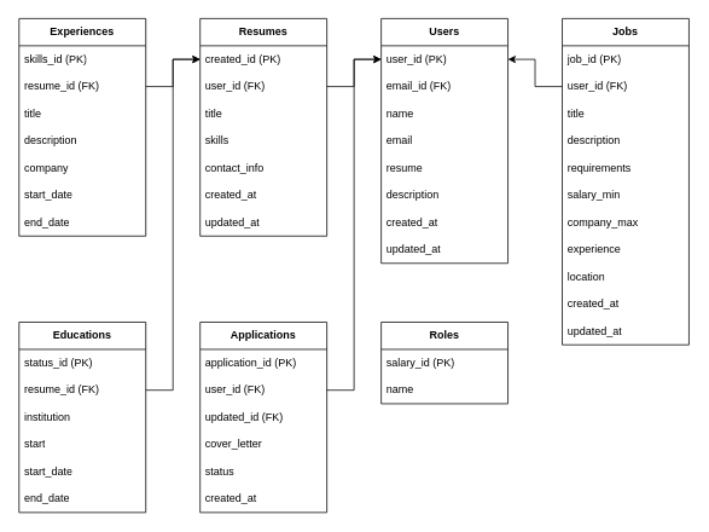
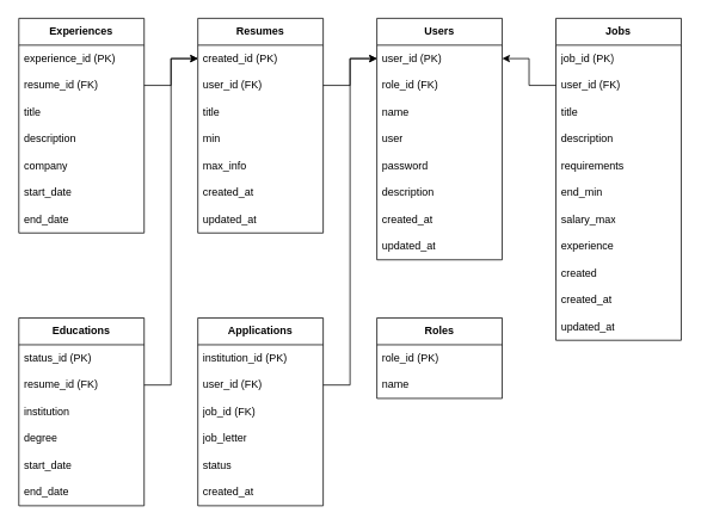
  <mxCell id="0" />
  <mxCell id="1" parent="0" />
  <mxCell id="2" value="&lt;b&gt;Users&lt;/b&gt;" style="swimlane;fontStyle=0;childLayout=stackLayout;horizontal=1;startSize=30;horizontalStack=0;resizeParent=1;resizeParentMax=0;resizeLast=0;collapsible=1;marginBottom=0;whiteSpace=wrap;html=1;" parent="1" vertex="1"><mxGeometry x="420" y="20" width="140" height="270" as="geometry" /></mxCell>
  <mxCell id="3" value="user_id (PK)" style="text;strokeColor=none;fillColor=none;align=left;verticalAlign=middle;spacingLeft=4;spacingRight=4;overflow=hidden;points=[[0,0.5],[1,0.5]];portConstraint=eastwest;rotatable=0;whiteSpace=wrap;html=1;" parent="2" vertex="1"><mxGeometry y="30" width="140" height="30" as="geometry" /></mxCell>
- <mxCell id="4" value="email_id (FK&lt;span style=&quot;background-color: initial;&quot;&gt;)&lt;/span&gt;" style="text;strokeColor=none;fillColor=none;align=left;verticalAlign=middle;spacingLeft=4;spacingRight=4;overflow=hidden;points=[[0,0.5],[1,0.5]];portConstraint=eastwest;rotatable=0;whiteSpace=wrap;html=1;" parent="2" vertex="1"><mxGeometry y="60" width="140" height="30" as="geometry" /></mxCell>
+ <mxCell id="4" value="role_id (FK&lt;span style=&quot;background-color: initial;&quot;&gt;)&lt;/span&gt;" style="text;strokeColor=none;fillColor=none;align=left;verticalAlign=middle;spacingLeft=4;spacingRight=4;overflow=hidden;points=[[0,0.5],[1,0.5]];portConstraint=eastwest;rotatable=0;whiteSpace=wrap;html=1;" parent="2" vertex="1"><mxGeometry y="60" width="140" height="30" as="geometry" /></mxCell>
  <mxCell id="5" value="name" style="text;strokeColor=none;fillColor=none;align=left;verticalAlign=middle;spacingLeft=4;spacingRight=4;overflow=hidden;points=[[0,0.5],[1,0.5]];portConstraint=eastwest;rotatable=0;whiteSpace=wrap;html=1;" parent="2" vertex="1"><mxGeometry y="90" width="140" height="30" as="geometry" /></mxCell>
- <mxCell id="6" value="email" style="text;strokeColor=none;fillColor=none;align=left;verticalAlign=middle;spacingLeft=4;spacingRight=4;overflow=hidden;points=[[0,0.5],[1,0.5]];portConstraint=eastwest;rotatable=0;whiteSpace=wrap;html=1;" parent="2" vertex="1"><mxGeometry y="120" width="140" height="30" as="geometry" /></mxCell>
- <mxCell id="7" value="resume" style="text;strokeColor=none;fillColor=none;align=left;verticalAlign=middle;spacingLeft=4;spacingRight=4;overflow=hidden;points=[[0,0.5],[1,0.5]];portConstraint=eastwest;rotatable=0;whiteSpace=wrap;html=1;" parent="2" vertex="1"><mxGeometry y="150" width="140" height="30" as="geometry" /></mxCell>
+ <mxCell id="6" value="user" style="text;strokeColor=none;fillColor=none;align=left;verticalAlign=middle;spacingLeft=4;spacingRight=4;overflow=hidden;points=[[0,0.5],[1,0.5]];portConstraint=eastwest;rotatable=0;whiteSpace=wrap;html=1;" parent="2" vertex="1"><mxGeometry y="120" width="140" height="30" as="geometry" /></mxCell>
+ <mxCell id="7" value="password" style="text;strokeColor=none;fillColor=none;align=left;verticalAlign=middle;spacingLeft=4;spacingRight=4;overflow=hidden;points=[[0,0.5],[1,0.5]];portConstraint=eastwest;rotatable=0;whiteSpace=wrap;html=1;" parent="2" vertex="1"><mxGeometry y="150" width="140" height="30" as="geometry" /></mxCell>
  <mxCell id="8" value="description" style="text;strokeColor=none;fillColor=none;align=left;verticalAlign=middle;spacingLeft=4;spacingRight=4;overflow=hidden;points=[[0,0.5],[1,0.5]];portConstraint=eastwest;rotatable=0;whiteSpace=wrap;html=1;" parent="2" vertex="1"><mxGeometry y="180" width="140" height="30" as="geometry" /></mxCell>
  <mxCell id="9" value="created_at" style="text;strokeColor=none;fillColor=none;align=left;verticalAlign=middle;spacingLeft=4;spacingRight=4;overflow=hidden;points=[[0,0.5],[1,0.5]];portConstraint=eastwest;rotatable=0;whiteSpace=wrap;html=1;" parent="2" vertex="1"><mxGeometry y="210" width="140" height="30" as="geometry" /></mxCell>
  <mxCell id="10" value="updated&lt;span style=&quot;background-color: initial;&quot;&gt;_at&lt;/span&gt;" style="text;strokeColor=none;fillColor=none;align=left;verticalAlign=middle;spacingLeft=4;spacingRight=4;overflow=hidden;points=[[0,0.5],[1,0.5]];portConstraint=eastwest;rotatable=0;whiteSpace=wrap;html=1;" parent="2" vertex="1"><mxGeometry y="240" width="140" height="30" as="geometry" /></mxCell>
  <mxCell id="11" value="&lt;b&gt;Roles&lt;/b&gt;" style="swimlane;fontStyle=0;childLayout=stackLayout;horizontal=1;startSize=30;horizontalStack=0;resizeParent=1;resizeParentMax=0;resizeLast=0;collapsible=1;marginBottom=0;whiteSpace=wrap;html=1;" parent="1" vertex="1"><mxGeometry x="420" y="355" width="140" height="90" as="geometry" /></mxCell>
- <mxCell id="12" value="salary_id (PK)" style="text;strokeColor=none;fillColor=none;align=left;verticalAlign=middle;spacingLeft=4;spacingRight=4;overflow=hidden;points=[[0,0.5],[1,0.5]];portConstraint=eastwest;rotatable=0;whiteSpace=wrap;html=1;" parent="11" vertex="1"><mxGeometry y="30" width="140" height="30" as="geometry" /></mxCell>
+ <mxCell id="12" value="role_id (PK)" style="text;strokeColor=none;fillColor=none;align=left;verticalAlign=middle;spacingLeft=4;spacingRight=4;overflow=hidden;points=[[0,0.5],[1,0.5]];portConstraint=eastwest;rotatable=0;whiteSpace=wrap;html=1;" parent="11" vertex="1"><mxGeometry y="30" width="140" height="30" as="geometry" /></mxCell>
  <mxCell id="13" value="name" style="text;strokeColor=none;fillColor=none;align=left;verticalAlign=middle;spacingLeft=4;spacingRight=4;overflow=hidden;points=[[0,0.5],[1,0.5]];portConstraint=eastwest;rotatable=0;whiteSpace=wrap;html=1;" parent="11" vertex="1"><mxGeometry y="60" width="140" height="30" as="geometry" /></mxCell>
  <mxCell id="14" value="&lt;b&gt;Resumes&lt;/b&gt;" style="swimlane;fontStyle=0;childLayout=stackLayout;horizontal=1;startSize=30;horizontalStack=0;resizeParent=1;resizeParentMax=0;resizeLast=0;collapsible=1;marginBottom=0;whiteSpace=wrap;html=1;" parent="1" vertex="1"><mxGeometry x="220" y="20" width="140" height="240" as="geometry" /></mxCell>
  <mxCell id="15" value="created_id (PK)" style="text;strokeColor=none;fillColor=none;align=left;verticalAlign=middle;spacingLeft=4;spacingRight=4;overflow=hidden;points=[[0,0.5],[1,0.5]];portConstraint=eastwest;rotatable=0;whiteSpace=wrap;html=1;" parent="14" vertex="1"><mxGeometry y="30" width="140" height="30" as="geometry" /></mxCell>
  <mxCell id="16" value="user_id (FK)" style="text;strokeColor=none;fillColor=none;align=left;verticalAlign=middle;spacingLeft=4;spacingRight=4;overflow=hidden;points=[[0,0.5],[1,0.5]];portConstraint=eastwest;rotatable=0;whiteSpace=wrap;html=1;" parent="14" vertex="1"><mxGeometry y="60" width="140" height="30" as="geometry" /></mxCell>
  <mxCell id="17" value="title" style="text;strokeColor=none;fillColor=none;align=left;verticalAlign=middle;spacingLeft=4;spacingRight=4;overflow=hidden;points=[[0,0.5],[1,0.5]];portConstraint=eastwest;rotatable=0;whiteSpace=wrap;html=1;" parent="14" vertex="1"><mxGeometry y="90" width="140" height="30" as="geometry" /></mxCell>
- <mxCell id="18" value="skills" style="text;strokeColor=none;fillColor=none;align=left;verticalAlign=middle;spacingLeft=4;spacingRight=4;overflow=hidden;points=[[0,0.5],[1,0.5]];portConstraint=eastwest;rotatable=0;whiteSpace=wrap;html=1;" parent="14" vertex="1"><mxGeometry y="120" width="140" height="30" as="geometry" /></mxCell>
- <mxCell id="19" value="contact_info" style="text;strokeColor=none;fillColor=none;align=left;verticalAlign=middle;spacingLeft=4;spacingRight=4;overflow=hidden;points=[[0,0.5],[1,0.5]];portConstraint=eastwest;rotatable=0;whiteSpace=wrap;html=1;" parent="14" vertex="1"><mxGeometry y="150" width="140" height="30" as="geometry" /></mxCell>
+ <mxCell id="18" value="min" style="text;strokeColor=none;fillColor=none;align=left;verticalAlign=middle;spacingLeft=4;spacingRight=4;overflow=hidden;points=[[0,0.5],[1,0.5]];portConstraint=eastwest;rotatable=0;whiteSpace=wrap;html=1;" parent="14" vertex="1"><mxGeometry y="120" width="140" height="30" as="geometry" /></mxCell>
+ <mxCell id="19" value="max_info" style="text;strokeColor=none;fillColor=none;align=left;verticalAlign=middle;spacingLeft=4;spacingRight=4;overflow=hidden;points=[[0,0.5],[1,0.5]];portConstraint=eastwest;rotatable=0;whiteSpace=wrap;html=1;" parent="14" vertex="1"><mxGeometry y="150" width="140" height="30" as="geometry" /></mxCell>
  <mxCell id="20" value="created_at" style="text;strokeColor=none;fillColor=none;align=left;verticalAlign=middle;spacingLeft=4;spacingRight=4;overflow=hidden;points=[[0,0.5],[1,0.5]];portConstraint=eastwest;rotatable=0;whiteSpace=wrap;html=1;" parent="14" vertex="1"><mxGeometry y="180" width="140" height="30" as="geometry" /></mxCell>
  <mxCell id="21" value="updated_at" style="text;strokeColor=none;fillColor=none;align=left;verticalAlign=middle;spacingLeft=4;spacingRight=4;overflow=hidden;points=[[0,0.5],[1,0.5]];portConstraint=eastwest;rotatable=0;whiteSpace=wrap;html=1;" parent="14" vertex="1"><mxGeometry y="210" width="140" height="30" as="geometry" /></mxCell>
  <mxCell id="22" style="edgeStyle=orthogonalEdgeStyle;rounded=0;orthogonalLoop=1;jettySize=auto;html=1;entryX=0;entryY=0.5;entryDx=0;entryDy=0;" parent="1" source="16" target="3" edge="1"><mxGeometry relative="1" as="geometry" /></mxCell>
  <mxCell id="23" value="&lt;b&gt;Jobs&lt;/b&gt;" style="swimlane;fontStyle=0;childLayout=stackLayout;horizontal=1;startSize=30;horizontalStack=0;resizeParent=1;resizeParentMax=0;resizeLast=0;collapsible=1;marginBottom=0;whiteSpace=wrap;html=1;" parent="1" vertex="1"><mxGeometry x="620" y="20" width="140" height="360" as="geometry" /></mxCell>
  <mxCell id="24" value="job_id (PK)" style="text;strokeColor=none;fillColor=none;align=left;verticalAlign=middle;spacingLeft=4;spacingRight=4;overflow=hidden;points=[[0,0.5],[1,0.5]];portConstraint=eastwest;rotatable=0;whiteSpace=wrap;html=1;" parent="23" vertex="1"><mxGeometry y="30" width="140" height="30" as="geometry" /></mxCell>
  <mxCell id="25" value="user_id (FK)" style="text;strokeColor=none;fillColor=none;align=left;verticalAlign=middle;spacingLeft=4;spacingRight=4;overflow=hidden;points=[[0,0.5],[1,0.5]];portConstraint=eastwest;rotatable=0;whiteSpace=wrap;html=1;" parent="23" vertex="1"><mxGeometry y="60" width="140" height="30" as="geometry" /></mxCell>
  <mxCell id="26" value="title" style="text;strokeColor=none;fillColor=none;align=left;verticalAlign=middle;spacingLeft=4;spacingRight=4;overflow=hidden;points=[[0,0.5],[1,0.5]];portConstraint=eastwest;rotatable=0;whiteSpace=wrap;html=1;" parent="23" vertex="1"><mxGeometry y="90" width="140" height="30" as="geometry" /></mxCell>
  <mxCell id="27" value="description" style="text;strokeColor=none;fillColor=none;align=left;verticalAlign=middle;spacingLeft=4;spacingRight=4;overflow=hidden;points=[[0,0.5],[1,0.5]];portConstraint=eastwest;rotatable=0;whiteSpace=wrap;html=1;" parent="23" vertex="1"><mxGeometry y="120" width="140" height="30" as="geometry" /></mxCell>
  <mxCell id="28" value="requirements" style="text;strokeColor=none;fillColor=none;align=left;verticalAlign=middle;spacingLeft=4;spacingRight=4;overflow=hidden;points=[[0,0.5],[1,0.5]];portConstraint=eastwest;rotatable=0;whiteSpace=wrap;html=1;" parent="23" vertex="1"><mxGeometry y="150" width="140" height="30" as="geometry" /></mxCell>
- <mxCell id="29" value="salary_min" style="text;strokeColor=none;fillColor=none;align=left;verticalAlign=middle;spacingLeft=4;spacingRight=4;overflow=hidden;points=[[0,0.5],[1,0.5]];portConstraint=eastwest;rotatable=0;whiteSpace=wrap;html=1;" parent="23" vertex="1"><mxGeometry y="180" width="140" height="30" as="geometry" /></mxCell>
- <mxCell id="30" value="company_max" style="text;strokeColor=none;fillColor=none;align=left;verticalAlign=middle;spacingLeft=4;spacingRight=4;overflow=hidden;points=[[0,0.5],[1,0.5]];portConstraint=eastwest;rotatable=0;whiteSpace=wrap;html=1;" parent="23" vertex="1"><mxGeometry y="210" width="140" height="30" as="geometry" /></mxCell>
+ <mxCell id="29" value="end_min" style="text;strokeColor=none;fillColor=none;align=left;verticalAlign=middle;spacingLeft=4;spacingRight=4;overflow=hidden;points=[[0,0.5],[1,0.5]];portConstraint=eastwest;rotatable=0;whiteSpace=wrap;html=1;" parent="23" vertex="1"><mxGeometry y="180" width="140" height="30" as="geometry" /></mxCell>
+ <mxCell id="30" value="salary_max" style="text;strokeColor=none;fillColor=none;align=left;verticalAlign=middle;spacingLeft=4;spacingRight=4;overflow=hidden;points=[[0,0.5],[1,0.5]];portConstraint=eastwest;rotatable=0;whiteSpace=wrap;html=1;" parent="23" vertex="1"><mxGeometry y="210" width="140" height="30" as="geometry" /></mxCell>
  <mxCell id="31" value="experience" style="text;strokeColor=none;fillColor=none;align=left;verticalAlign=middle;spacingLeft=4;spacingRight=4;overflow=hidden;points=[[0,0.5],[1,0.5]];portConstraint=eastwest;rotatable=0;whiteSpace=wrap;html=1;" parent="23" vertex="1"><mxGeometry y="240" width="140" height="30" as="geometry" /></mxCell>
- <mxCell id="32" value="location" style="text;strokeColor=none;fillColor=none;align=left;verticalAlign=middle;spacingLeft=4;spacingRight=4;overflow=hidden;points=[[0,0.5],[1,0.5]];portConstraint=eastwest;rotatable=0;whiteSpace=wrap;html=1;" parent="23" vertex="1"><mxGeometry y="270" width="140" height="30" as="geometry" /></mxCell>
+ <mxCell id="32" value="created" style="text;strokeColor=none;fillColor=none;align=left;verticalAlign=middle;spacingLeft=4;spacingRight=4;overflow=hidden;points=[[0,0.5],[1,0.5]];portConstraint=eastwest;rotatable=0;whiteSpace=wrap;html=1;" parent="23" vertex="1"><mxGeometry y="270" width="140" height="30" as="geometry" /></mxCell>
  <mxCell id="33" value="created_at" style="text;strokeColor=none;fillColor=none;align=left;verticalAlign=middle;spacingLeft=4;spacingRight=4;overflow=hidden;points=[[0,0.5],[1,0.5]];portConstraint=eastwest;rotatable=0;whiteSpace=wrap;html=1;" parent="23" vertex="1"><mxGeometry y="300" width="140" height="30" as="geometry" /></mxCell>
  <mxCell id="34" value="updated_at" style="text;strokeColor=none;fillColor=none;align=left;verticalAlign=middle;spacingLeft=4;spacingRight=4;overflow=hidden;points=[[0,0.5],[1,0.5]];portConstraint=eastwest;rotatable=0;whiteSpace=wrap;html=1;" parent="23" vertex="1"><mxGeometry y="330" width="140" height="30" as="geometry" /></mxCell>
  <mxCell id="35" style="edgeStyle=orthogonalEdgeStyle;rounded=0;orthogonalLoop=1;jettySize=auto;html=1;entryX=1;entryY=0.5;entryDx=0;entryDy=0;" parent="1" source="25" target="3" edge="1"><mxGeometry relative="1" as="geometry" /></mxCell>
  <mxCell id="36" value="&lt;strong data-end=&quot;744&quot; data-start=&quot;728&quot;&gt;Applications&lt;/strong&gt;" style="swimlane;fontStyle=0;childLayout=stackLayout;horizontal=1;startSize=30;horizontalStack=0;resizeParent=1;resizeParentMax=0;resizeLast=0;collapsible=1;marginBottom=0;whiteSpace=wrap;html=1;" parent="1" vertex="1"><mxGeometry x="220" y="355" width="140" height="210" as="geometry" /></mxCell>
- <mxCell id="37" value="application_id (PK)" style="text;strokeColor=none;fillColor=none;align=left;verticalAlign=middle;spacingLeft=4;spacingRight=4;overflow=hidden;points=[[0,0.5],[1,0.5]];portConstraint=eastwest;rotatable=0;whiteSpace=wrap;html=1;" parent="36" vertex="1"><mxGeometry y="30" width="140" height="30" as="geometry" /></mxCell>
+ <mxCell id="37" value="institution_id (PK)" style="text;strokeColor=none;fillColor=none;align=left;verticalAlign=middle;spacingLeft=4;spacingRight=4;overflow=hidden;points=[[0,0.5],[1,0.5]];portConstraint=eastwest;rotatable=0;whiteSpace=wrap;html=1;" parent="36" vertex="1"><mxGeometry y="30" width="140" height="30" as="geometry" /></mxCell>
  <mxCell id="38" value="user_id (FK)" style="text;strokeColor=none;fillColor=none;align=left;verticalAlign=middle;spacingLeft=4;spacingRight=4;overflow=hidden;points=[[0,0.5],[1,0.5]];portConstraint=eastwest;rotatable=0;whiteSpace=wrap;html=1;" parent="36" vertex="1"><mxGeometry y="60" width="140" height="30" as="geometry" /></mxCell>
- <mxCell id="39" value="updated_id (FK)" style="text;strokeColor=none;fillColor=none;align=left;verticalAlign=middle;spacingLeft=4;spacingRight=4;overflow=hidden;points=[[0,0.5],[1,0.5]];portConstraint=eastwest;rotatable=0;whiteSpace=wrap;html=1;" parent="36" vertex="1"><mxGeometry y="90" width="140" height="30" as="geometry" /></mxCell>
- <mxCell id="40" value="cover_letter" style="text;strokeColor=none;fillColor=none;align=left;verticalAlign=middle;spacingLeft=4;spacingRight=4;overflow=hidden;points=[[0,0.5],[1,0.5]];portConstraint=eastwest;rotatable=0;whiteSpace=wrap;html=1;" parent="36" vertex="1"><mxGeometry y="120" width="140" height="30" as="geometry" /></mxCell>
+ <mxCell id="39" value="job_id (FK)" style="text;strokeColor=none;fillColor=none;align=left;verticalAlign=middle;spacingLeft=4;spacingRight=4;overflow=hidden;points=[[0,0.5],[1,0.5]];portConstraint=eastwest;rotatable=0;whiteSpace=wrap;html=1;" parent="36" vertex="1"><mxGeometry y="90" width="140" height="30" as="geometry" /></mxCell>
+ <mxCell id="40" value="job_letter" style="text;strokeColor=none;fillColor=none;align=left;verticalAlign=middle;spacingLeft=4;spacingRight=4;overflow=hidden;points=[[0,0.5],[1,0.5]];portConstraint=eastwest;rotatable=0;whiteSpace=wrap;html=1;" parent="36" vertex="1"><mxGeometry y="120" width="140" height="30" as="geometry" /></mxCell>
  <mxCell id="41" value="status" style="text;strokeColor=none;fillColor=none;align=left;verticalAlign=middle;spacingLeft=4;spacingRight=4;overflow=hidden;points=[[0,0.5],[1,0.5]];portConstraint=eastwest;rotatable=0;whiteSpace=wrap;html=1;" parent="36" vertex="1"><mxGeometry y="150" width="140" height="30" as="geometry" /></mxCell>
  <mxCell id="42" value="created_at" style="text;strokeColor=none;fillColor=none;align=left;verticalAlign=middle;spacingLeft=4;spacingRight=4;overflow=hidden;points=[[0,0.5],[1,0.5]];portConstraint=eastwest;rotatable=0;whiteSpace=wrap;html=1;" parent="36" vertex="1"><mxGeometry y="180" width="140" height="30" as="geometry" /></mxCell>
  <mxCell id="43" style="edgeStyle=orthogonalEdgeStyle;rounded=0;orthogonalLoop=1;jettySize=auto;html=1;exitX=1;exitY=0.5;exitDx=0;exitDy=0;entryX=0;entryY=0.5;entryDx=0;entryDy=0;" parent="1" source="38" target="3" edge="1"><mxGeometry relative="1" as="geometry" /></mxCell>
  <mxCell id="44" value="&lt;b&gt;Experiences&lt;/b&gt;" style="swimlane;fontStyle=0;childLayout=stackLayout;horizontal=1;startSize=30;horizontalStack=0;resizeParent=1;resizeParentMax=0;resizeLast=0;collapsible=1;marginBottom=0;whiteSpace=wrap;html=1;" vertex="1" parent="1"><mxGeometry x="20" y="20" width="140" height="240" as="geometry" /></mxCell>
- <mxCell id="45" value="skills_id (PK)" style="text;strokeColor=none;fillColor=none;align=left;verticalAlign=middle;spacingLeft=4;spacingRight=4;overflow=hidden;points=[[0,0.5],[1,0.5]];portConstraint=eastwest;rotatable=0;whiteSpace=wrap;html=1;" vertex="1" parent="44"><mxGeometry y="30" width="140" height="30" as="geometry" /></mxCell>
+ <mxCell id="45" value="experience_id (PK)" style="text;strokeColor=none;fillColor=none;align=left;verticalAlign=middle;spacingLeft=4;spacingRight=4;overflow=hidden;points=[[0,0.5],[1,0.5]];portConstraint=eastwest;rotatable=0;whiteSpace=wrap;html=1;" vertex="1" parent="44"><mxGeometry y="30" width="140" height="30" as="geometry" /></mxCell>
  <mxCell id="46" value="resume_id (FK)" style="text;strokeColor=none;fillColor=none;align=left;verticalAlign=middle;spacingLeft=4;spacingRight=4;overflow=hidden;points=[[0,0.5],[1,0.5]];portConstraint=eastwest;rotatable=0;whiteSpace=wrap;html=1;" vertex="1" parent="44"><mxGeometry y="60" width="140" height="30" as="geometry" /></mxCell>
  <mxCell id="47" value="title" style="text;strokeColor=none;fillColor=none;align=left;verticalAlign=middle;spacingLeft=4;spacingRight=4;overflow=hidden;points=[[0,0.5],[1,0.5]];portConstraint=eastwest;rotatable=0;whiteSpace=wrap;html=1;" vertex="1" parent="44"><mxGeometry y="90" width="140" height="30" as="geometry" /></mxCell>
  <mxCell id="48" value="description" style="text;strokeColor=none;fillColor=none;align=left;verticalAlign=middle;spacingLeft=4;spacingRight=4;overflow=hidden;points=[[0,0.5],[1,0.5]];portConstraint=eastwest;rotatable=0;whiteSpace=wrap;html=1;" vertex="1" parent="44"><mxGeometry y="120" width="140" height="30" as="geometry" /></mxCell>
  <mxCell id="49" value="company" style="text;strokeColor=none;fillColor=none;align=left;verticalAlign=middle;spacingLeft=4;spacingRight=4;overflow=hidden;points=[[0,0.5],[1,0.5]];portConstraint=eastwest;rotatable=0;whiteSpace=wrap;html=1;" vertex="1" parent="44"><mxGeometry y="150" width="140" height="30" as="geometry" /></mxCell>
  <mxCell id="50" value="start_date" style="text;strokeColor=none;fillColor=none;align=left;verticalAlign=middle;spacingLeft=4;spacingRight=4;overflow=hidden;points=[[0,0.5],[1,0.5]];portConstraint=eastwest;rotatable=0;whiteSpace=wrap;html=1;" vertex="1" parent="44"><mxGeometry y="180" width="140" height="30" as="geometry" /></mxCell>
  <mxCell id="51" value="end_date" style="text;strokeColor=none;fillColor=none;align=left;verticalAlign=middle;spacingLeft=4;spacingRight=4;overflow=hidden;points=[[0,0.5],[1,0.5]];portConstraint=eastwest;rotatable=0;whiteSpace=wrap;html=1;" vertex="1" parent="44"><mxGeometry y="210" width="140" height="30" as="geometry" /></mxCell>
  <mxCell id="52" value="&lt;b&gt;Educations&lt;/b&gt;" style="swimlane;fontStyle=0;childLayout=stackLayout;horizontal=1;startSize=30;horizontalStack=0;resizeParent=1;resizeParentMax=0;resizeLast=0;collapsible=1;marginBottom=0;whiteSpace=wrap;html=1;" vertex="1" parent="1"><mxGeometry x="20" y="355" width="140" height="210" as="geometry" /></mxCell>
  <mxCell id="53" value="status_id&amp;nbsp;(PK)" style="text;strokeColor=none;fillColor=none;align=left;verticalAlign=middle;spacingLeft=4;spacingRight=4;overflow=hidden;points=[[0,0.5],[1,0.5]];portConstraint=eastwest;rotatable=0;whiteSpace=wrap;html=1;" vertex="1" parent="52"><mxGeometry y="30" width="140" height="30" as="geometry" /></mxCell>
  <mxCell id="54" value="resume_id (FK)" style="text;strokeColor=none;fillColor=none;align=left;verticalAlign=middle;spacingLeft=4;spacingRight=4;overflow=hidden;points=[[0,0.5],[1,0.5]];portConstraint=eastwest;rotatable=0;whiteSpace=wrap;html=1;" vertex="1" parent="52"><mxGeometry y="60" width="140" height="30" as="geometry" /></mxCell>
  <mxCell id="55" value="institution" style="text;strokeColor=none;fillColor=none;align=left;verticalAlign=middle;spacingLeft=4;spacingRight=4;overflow=hidden;points=[[0,0.5],[1,0.5]];portConstraint=eastwest;rotatable=0;whiteSpace=wrap;html=1;" vertex="1" parent="52"><mxGeometry y="90" width="140" height="30" as="geometry" /></mxCell>
- <mxCell id="56" value="start" style="text;strokeColor=none;fillColor=none;align=left;verticalAlign=middle;spacingLeft=4;spacingRight=4;overflow=hidden;points=[[0,0.5],[1,0.5]];portConstraint=eastwest;rotatable=0;whiteSpace=wrap;html=1;" vertex="1" parent="52"><mxGeometry y="120" width="140" height="30" as="geometry" /></mxCell>
+ <mxCell id="56" value="degree" style="text;strokeColor=none;fillColor=none;align=left;verticalAlign=middle;spacingLeft=4;spacingRight=4;overflow=hidden;points=[[0,0.5],[1,0.5]];portConstraint=eastwest;rotatable=0;whiteSpace=wrap;html=1;" vertex="1" parent="52"><mxGeometry y="120" width="140" height="30" as="geometry" /></mxCell>
  <mxCell id="57" value="start_date" style="text;strokeColor=none;fillColor=none;align=left;verticalAlign=middle;spacingLeft=4;spacingRight=4;overflow=hidden;points=[[0,0.5],[1,0.5]];portConstraint=eastwest;rotatable=0;whiteSpace=wrap;html=1;" vertex="1" parent="52"><mxGeometry y="150" width="140" height="30" as="geometry" /></mxCell>
  <mxCell id="58" value="end_date" style="text;strokeColor=none;fillColor=none;align=left;verticalAlign=middle;spacingLeft=4;spacingRight=4;overflow=hidden;points=[[0,0.5],[1,0.5]];portConstraint=eastwest;rotatable=0;whiteSpace=wrap;html=1;" vertex="1" parent="52"><mxGeometry y="180" width="140" height="30" as="geometry" /></mxCell>
  <mxCell id="59" style="edgeStyle=orthogonalEdgeStyle;rounded=0;orthogonalLoop=1;jettySize=auto;html=1;entryX=0;entryY=0.5;entryDx=0;entryDy=0;" edge="1" parent="1" source="46" target="15"><mxGeometry relative="1" as="geometry" /></mxCell>
  <mxCell id="60" style="edgeStyle=orthogonalEdgeStyle;rounded=0;orthogonalLoop=1;jettySize=auto;html=1;entryX=0;entryY=0.5;entryDx=0;entryDy=0;" edge="1" parent="1" source="54" target="15"><mxGeometry relative="1" as="geometry" /></mxCell>
